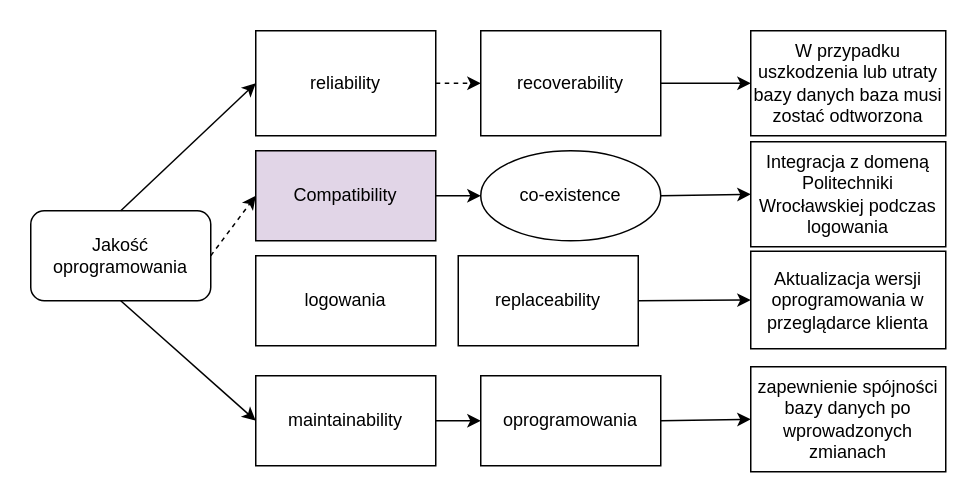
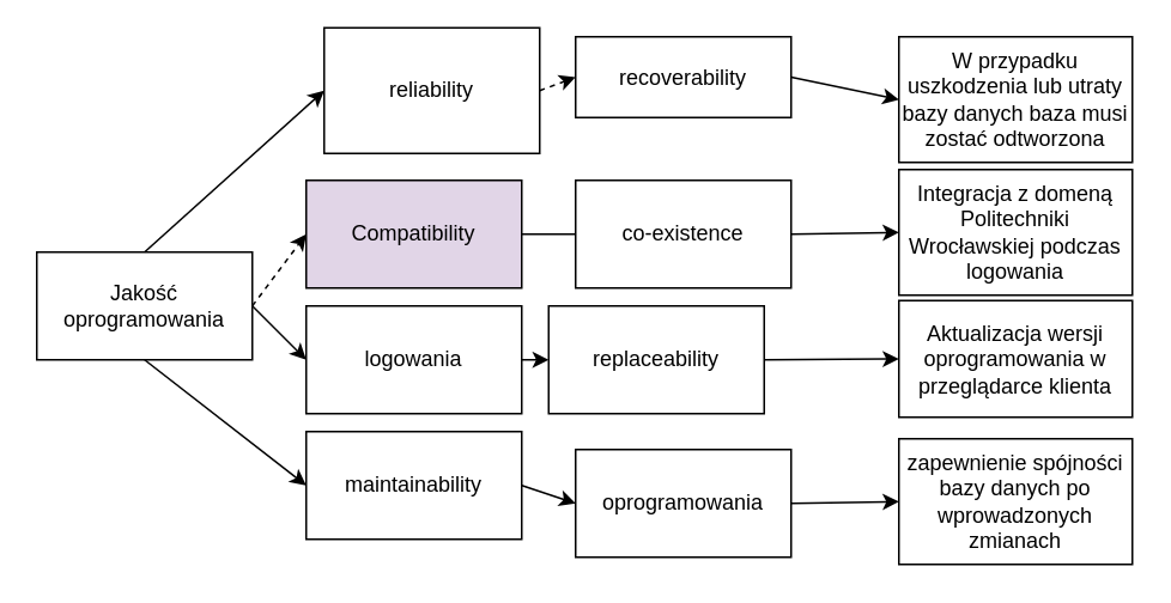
  <mxCell id="0" />
  <mxCell id="1" parent="0" />
- <mxCell id="2" value="Jakość oprogramowania" style="whiteSpace=wrap;html=1;rounded=1;" vertex="1" parent="1"><mxGeometry x="20" y="140" width="120" height="60" as="geometry" /></mxCell>
- <mxCell id="3" value="maintainability" style="rounded=0;whiteSpace=wrap;html=1;" vertex="1" parent="1"><mxGeometry x="170" y="250" width="120" height="60" as="geometry" /></mxCell>
+ <mxCell id="2" value="Jakość oprogramowania" style="rounded=0;whiteSpace=wrap;html=1;" vertex="1" parent="1"><mxGeometry x="20" y="140" width="120" height="60" as="geometry" /></mxCell>
+ <mxCell id="3" value="maintainability" style="rounded=0;whiteSpace=wrap;html=1;" vertex="1" parent="1"><mxGeometry x="170" y="240" width="120" height="60" as="geometry" /></mxCell>
  <mxCell id="4" value="oprogramowania" style="rounded=0;whiteSpace=wrap;html=1;" vertex="1" parent="1"><mxGeometry x="320" y="250" width="120" height="60" as="geometry" /></mxCell>
  <mxCell id="5" value="zapewnienie spójności bazy danych po wprowadzonych zmianach" style="rounded=0;whiteSpace=wrap;html=1;" vertex="1" parent="1"><mxGeometry x="500" y="244" width="130" height="70" as="geometry" /></mxCell>
  <mxCell id="6" value="logowania" style="rounded=0;whiteSpace=wrap;html=1;" vertex="1" parent="1"><mxGeometry x="170" y="170" width="120" height="60" as="geometry" /></mxCell>
  <mxCell id="7" value="replaceability" style="rounded=0;whiteSpace=wrap;html=1;" vertex="1" parent="1"><mxGeometry x="305" y="170" width="120" height="60" as="geometry" /></mxCell>
  <mxCell id="8" value="Aktualizacja wersji oprogramowania w przeglądarce klienta" style="rounded=0;whiteSpace=wrap;html=1;" vertex="1" parent="1"><mxGeometry x="500" y="167" width="130" height="65" as="geometry" /></mxCell>
  <mxCell id="9" value="Compatibility" style="rounded=0;whiteSpace=wrap;html=1;fillColor=#e1d5e7;" vertex="1" parent="1"><mxGeometry x="170" y="100" width="120" height="60" as="geometry" /></mxCell>
- <mxCell id="10" value="co-existence" style="ellipse;whiteSpace=wrap;html=1;" vertex="1" parent="1"><mxGeometry x="320" y="100" width="120" height="60" as="geometry" /></mxCell>
+ <mxCell id="10" value="co-existence" style="rounded=0;whiteSpace=wrap;html=1;" vertex="1" parent="1"><mxGeometry x="320" y="100" width="120" height="60" as="geometry" /></mxCell>
  <mxCell id="11" value="Integracja z domeną Politechniki Wrocławskiej podczas logowania" style="rounded=0;whiteSpace=wrap;html=1;" vertex="1" parent="1"><mxGeometry x="500" y="94" width="130" height="70" as="geometry" /></mxCell>
- <mxCell id="12" value="reliability" style="rounded=0;whiteSpace=wrap;html=1;" vertex="1" parent="1"><mxGeometry x="170" y="20" width="120" height="70" as="geometry" /></mxCell>
- <mxCell id="13" value="recoverability" style="rounded=0;whiteSpace=wrap;html=1;" vertex="1" parent="1"><mxGeometry x="320" y="20" width="120" height="70" as="geometry" /></mxCell>
+ <mxCell id="12" value="reliability" style="rounded=0;whiteSpace=wrap;html=1;" vertex="1" parent="1"><mxGeometry x="180" y="15" width="120" height="70" as="geometry" /></mxCell>
+ <mxCell id="13" value="recoverability" style="rounded=0;whiteSpace=wrap;html=1;" vertex="1" parent="1"><mxGeometry x="320" y="20" width="120" height="45" as="geometry" /></mxCell>
  <mxCell id="14" value="W przypadku uszkodzenia lub utraty bazy danych baza musi zostać odtworzona" style="rounded=0;whiteSpace=wrap;html=1;" vertex="1" parent="1"><mxGeometry x="500" y="20" width="130" height="70" as="geometry" /></mxCell>
  <mxCell id="15" value="" style="endArrow=classic;html=1;entryX=0;entryY=0.5;entryDx=0;entryDy=0;exitX=0.5;exitY=0;exitDx=0;exitDy=0;" edge="1" parent="1" source="2" target="12"><mxGeometry width="50" height="50" relative="1" as="geometry"><mxPoint x="50" y="390" as="sourcePoint" /><mxPoint x="100" y="340" as="targetPoint" /></mxGeometry></mxCell>
  <mxCell id="16" value="" style="endArrow=classic;html=1;entryX=0;entryY=0.5;entryDx=0;entryDy=0;exitX=1;exitY=0.5;exitDx=0;exitDy=0;dashed=1;" edge="1" parent="1" source="2" target="9"><mxGeometry width="50" height="50" relative="1" as="geometry"><mxPoint x="50" y="390" as="sourcePoint" /><mxPoint x="100" y="340" as="targetPoint" /></mxGeometry></mxCell>
+ <mxCell id="17" value="" style="endArrow=classic;html=1;entryX=0;entryY=0.5;entryDx=0;entryDy=0;exitX=1;exitY=0.5;exitDx=0;exitDy=0;" edge="1" parent="1" source="2" target="6"><mxGeometry width="50" height="50" relative="1" as="geometry"><mxPoint x="50" y="390" as="sourcePoint" /><mxPoint x="100" y="340" as="targetPoint" /></mxGeometry></mxCell>
  <mxCell id="18" value="" style="endArrow=classic;html=1;entryX=0;entryY=0.5;entryDx=0;entryDy=0;exitX=0.5;exitY=1;exitDx=0;exitDy=0;" edge="1" parent="1" source="2" target="3"><mxGeometry width="50" height="50" relative="1" as="geometry"><mxPoint x="150" y="180" as="sourcePoint" /><mxPoint x="180" y="210" as="targetPoint" /></mxGeometry></mxCell>
  <mxCell id="19" value="" style="endArrow=classic;html=1;entryX=0;entryY=0.5;entryDx=0;entryDy=0;exitX=1;exitY=0.5;exitDx=0;exitDy=0;" edge="1" parent="1" source="3" target="4"><mxGeometry width="50" height="50" relative="1" as="geometry"><mxPoint x="90" y="210" as="sourcePoint" /><mxPoint x="180" y="290" as="targetPoint" /></mxGeometry></mxCell>
- <mxCell id="21" value="" style="endArrow=classic;html=1;entryX=0;entryY=0.5;entryDx=0;entryDy=0;exitX=1;exitY=0.5;exitDx=0;exitDy=0;" edge="1" parent="1" source="9" target="10"><mxGeometry width="50" height="50" relative="1" as="geometry"><mxPoint x="300" y="210" as="sourcePoint" /><mxPoint x="330" y="210" as="targetPoint" /></mxGeometry></mxCell>
+ <mxCell id="20" value="" style="endArrow=classic;html=1;entryX=0;entryY=0.5;entryDx=0;entryDy=0;exitX=1;exitY=0.5;exitDx=0;exitDy=0;" edge="1" parent="1" source="6" target="7"><mxGeometry width="50" height="50" relative="1" as="geometry"><mxPoint x="300" y="290" as="sourcePoint" /><mxPoint x="330" y="290" as="targetPoint" /></mxGeometry></mxCell>
+ <mxCell id="21" value="" style="endArrow=none;html=1;entryX=0;entryY=0.5;entryDx=0;entryDy=0;exitX=1;exitY=0.5;exitDx=0;exitDy=0;" edge="1" parent="1" source="9" target="10"><mxGeometry width="50" height="50" relative="1" as="geometry"><mxPoint x="300" y="210" as="sourcePoint" /><mxPoint x="330" y="210" as="targetPoint" /></mxGeometry></mxCell>
  <mxCell id="22" value="" style="endArrow=classic;html=1;entryX=0;entryY=0.5;entryDx=0;entryDy=0;exitX=1;exitY=0.5;exitDx=0;exitDy=0;dashed=1;" edge="1" parent="1" source="12" target="13"><mxGeometry width="50" height="50" relative="1" as="geometry"><mxPoint x="300" y="140" as="sourcePoint" /><mxPoint x="330" y="140" as="targetPoint" /></mxGeometry></mxCell>
  <mxCell id="23" value="" style="endArrow=classic;html=1;entryX=0;entryY=0.5;entryDx=0;entryDy=0;exitX=1;exitY=0.5;exitDx=0;exitDy=0;" edge="1" parent="1" source="13" target="14"><mxGeometry width="50" height="50" relative="1" as="geometry"><mxPoint x="450" y="55" as="sourcePoint" /><mxPoint x="330" y="65" as="targetPoint" /></mxGeometry></mxCell>
  <mxCell id="24" value="" style="endArrow=classic;html=1;entryX=0;entryY=0.5;entryDx=0;entryDy=0;exitX=1;exitY=0.5;exitDx=0;exitDy=0;" edge="1" parent="1" source="10" target="11"><mxGeometry width="50" height="50" relative="1" as="geometry"><mxPoint x="450" y="65" as="sourcePoint" /><mxPoint x="510" y="65" as="targetPoint" /></mxGeometry></mxCell>
  <mxCell id="25" value="" style="endArrow=classic;html=1;entryX=0;entryY=0.5;entryDx=0;entryDy=0;exitX=1;exitY=0.5;exitDx=0;exitDy=0;" edge="1" parent="1" source="7" target="8"><mxGeometry width="50" height="50" relative="1" as="geometry"><mxPoint x="450" y="140" as="sourcePoint" /><mxPoint x="510" y="139" as="targetPoint" /></mxGeometry></mxCell>
  <mxCell id="26" value="" style="endArrow=classic;html=1;entryX=0;entryY=0.5;entryDx=0;entryDy=0;exitX=1;exitY=0.5;exitDx=0;exitDy=0;" edge="1" parent="1" source="4" target="5"><mxGeometry width="50" height="50" relative="1" as="geometry"><mxPoint x="450" y="210" as="sourcePoint" /><mxPoint x="510" y="215" as="targetPoint" /></mxGeometry></mxCell>
